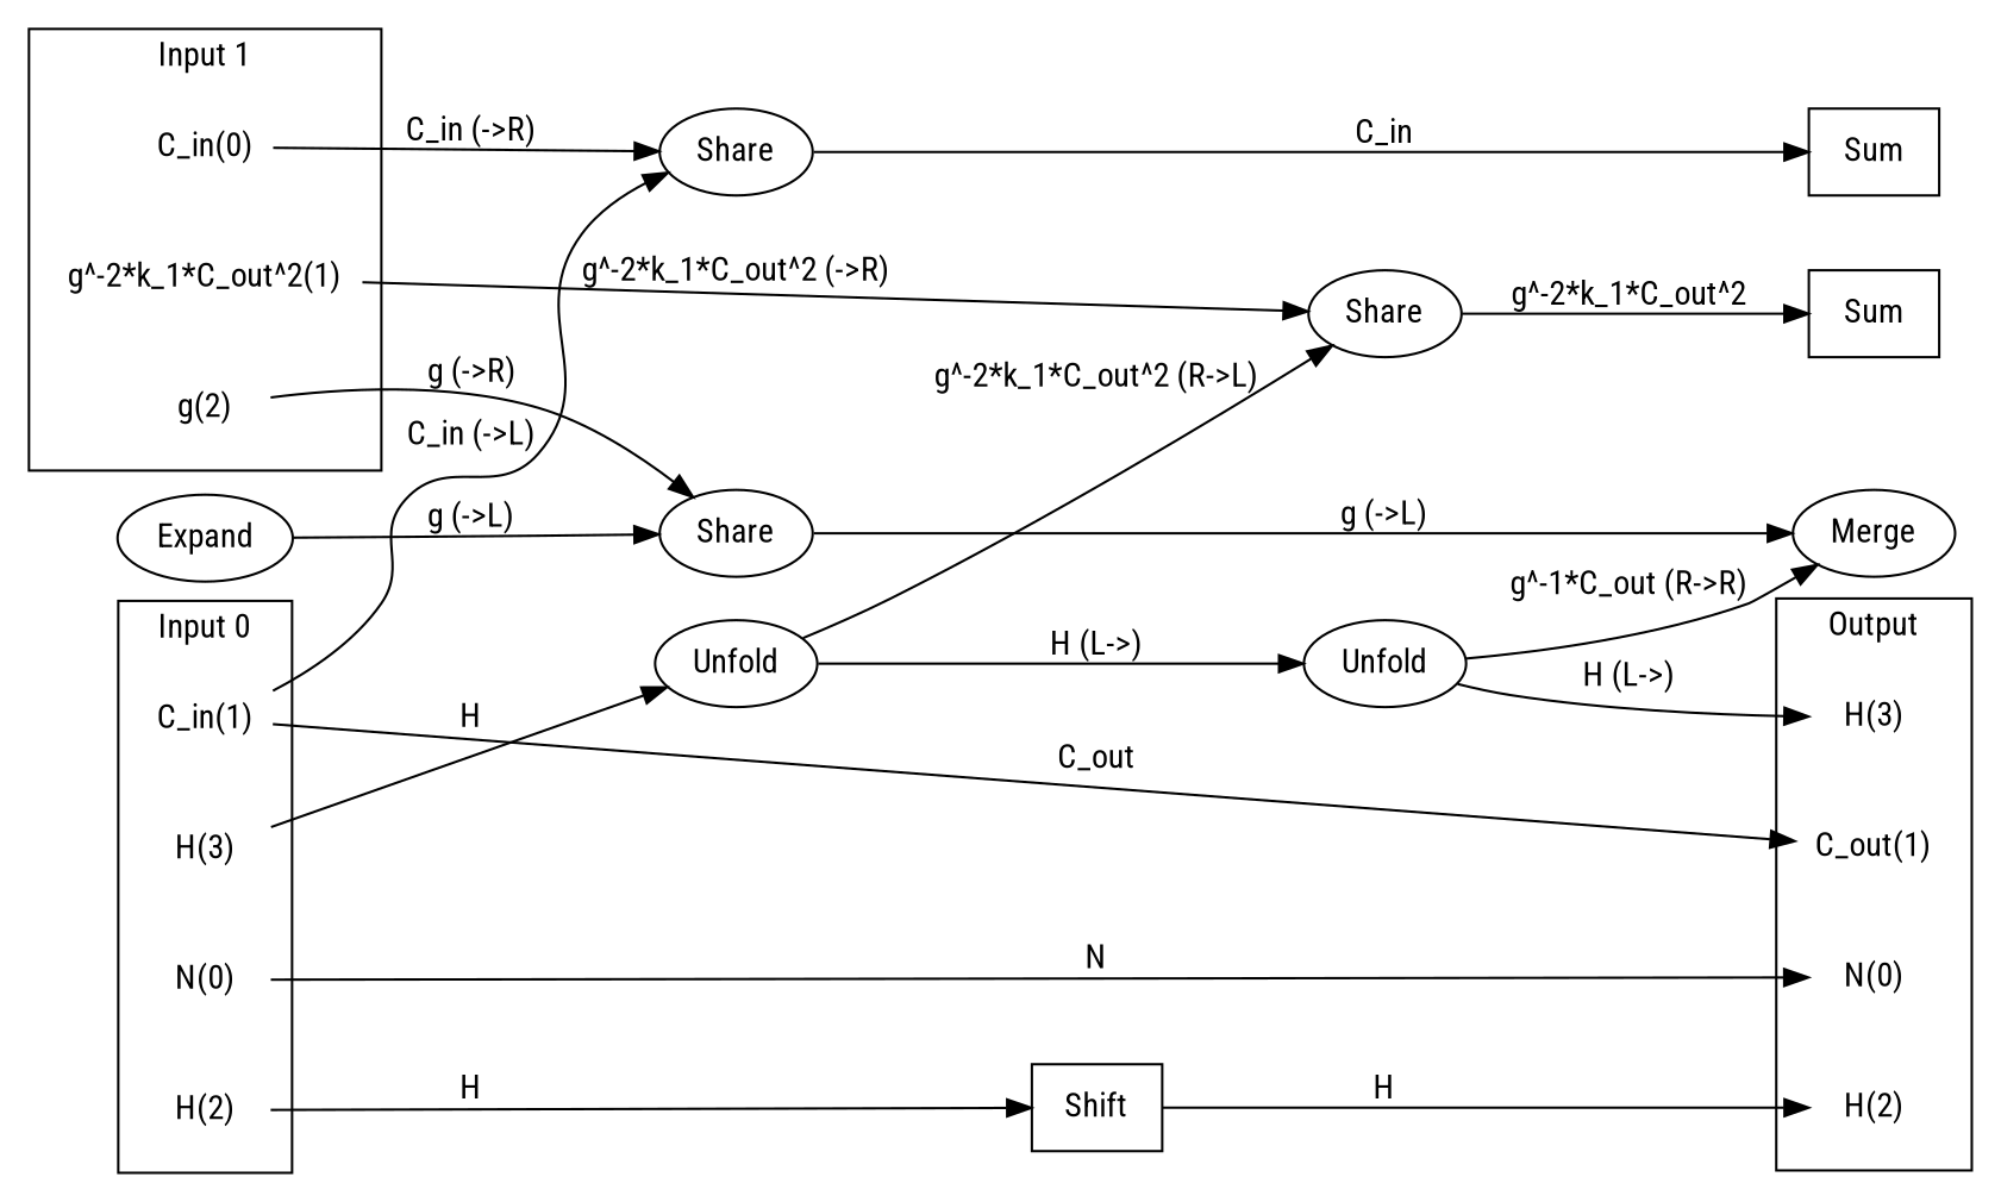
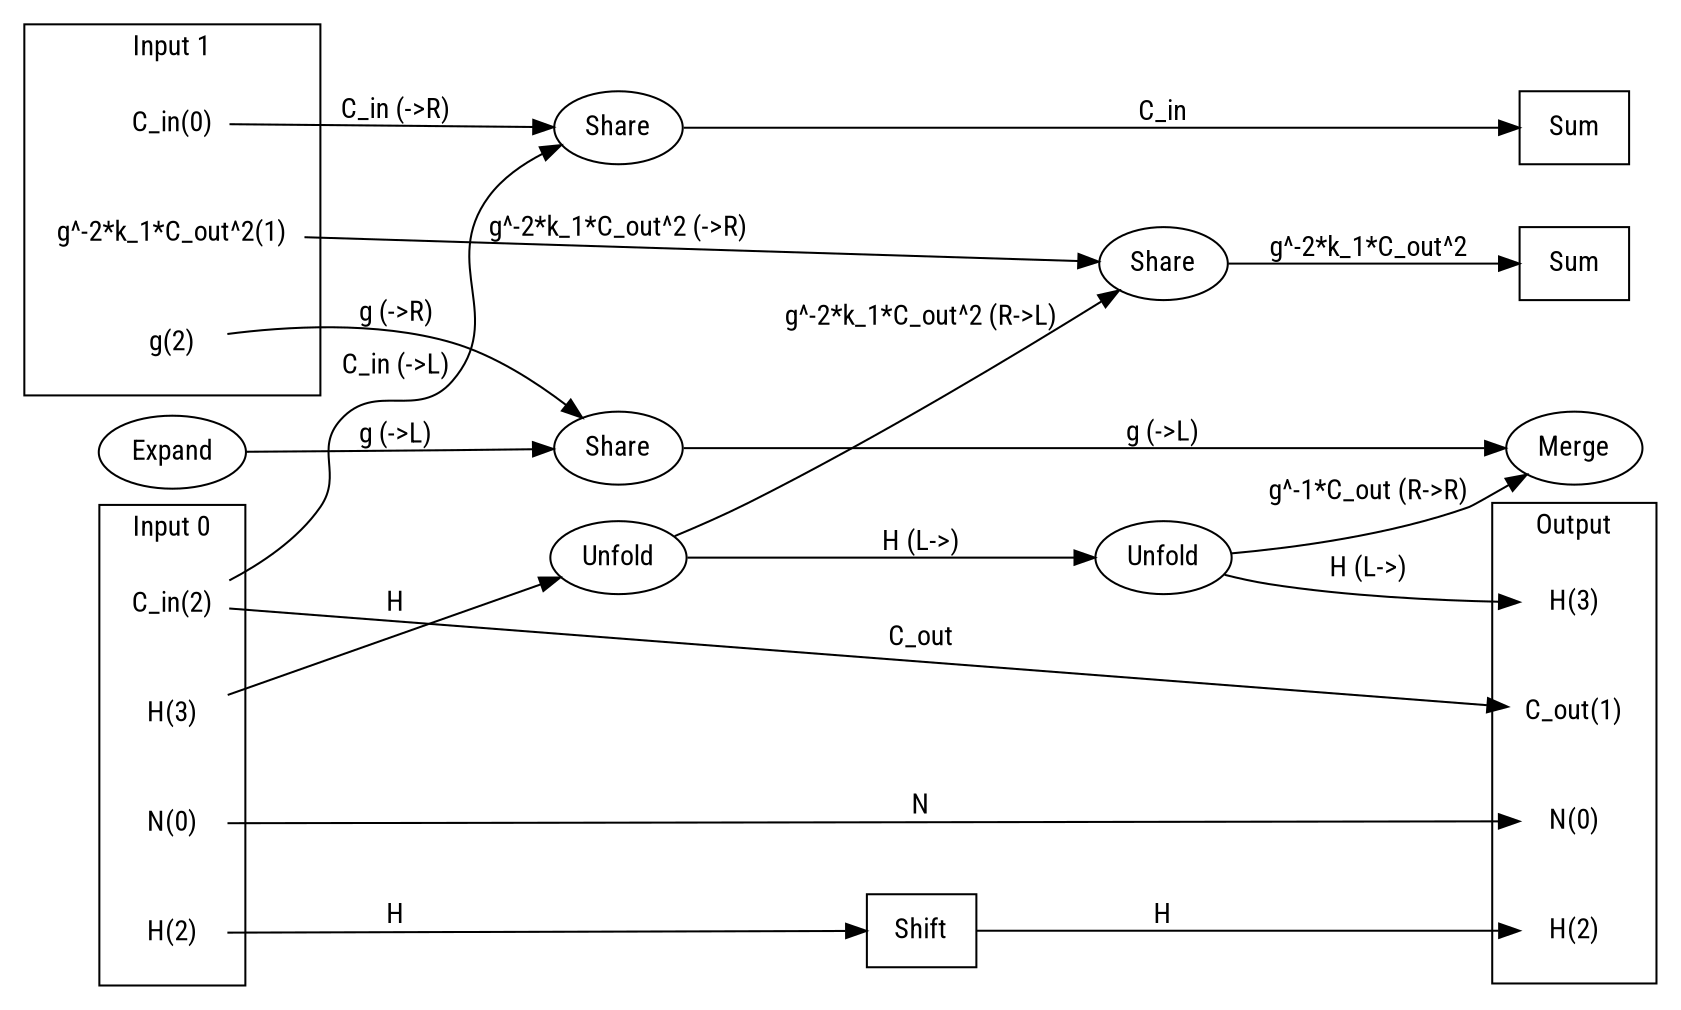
  digraph {
    fontname="Roboto Condensed"
    newrank=true
    rankdir=LR
    node [fontname="Roboto Condensed" shape=none]
    edge [fontname="Roboto Condensed"]
    n1 [label=Sum shape=box]
    n2 [label=Sum shape=box]
    n3 [label="N(0)"]
    n4 [label="C_out(1)"]
    n5 [label="H(2)"]
    n6 [label="H(3)"]
    n7 [label="N(0)"]
-   n8 [label="C_in(1)"]
+   n8 [label="C_in(2)"]
    n9 [label="H(2)"]
    n10 [label="H(3)"]
    n11 [label="C_in(0)"]
    n12 [label="g^-2*k_1*C_out^2(1)"]
    n13 [label="g(2)"]
    n14 [label=Share shape=""]
    n15 [label=Shift shape=box]
    n16 [label=Unfold shape=""]
    n17 [label=Share shape=""]
    n18 [label=Share shape=""]
    n19 [label=Unfold shape=""]
    n20 [label=Merge shape=""]
    n21 [label=Expand shape=""]
    subgraph sub_1 {
      rank=same
      n1
      n2
      n3
      n4
      n5
      n6
    }
    subgraph sub_2 {
      rank=same
      n7
      n8
      n9
      n10
      n11
      n12
      n13
    }
    subgraph cluster_3 {
      label=Output
      n3
      n4
      n5
      n6
    }
    subgraph cluster_4 {
      label="Input 0"
      n7
      n8
      n9
      n10
    }
    subgraph cluster_5 {
      label="Input 1"
      n11
      n12
      n13
    }
    n7 -> n3 [label=N]
    n8 -> n4 [label=C_out]
    n8 -> n14 [label="C_in (->L)"]
    n9 -> n15 [label=H]
    n10 -> n16 [label=H]
    n11 -> n14 [label="C_in (->R)"]
    n12 -> n17 [label="g^-2*k_1*C_out^2 (->R)"]
    n13 -> n18 [label="g (->R)"]
    n14 -> n2 [label=C_in]
    n15 -> n5 [label=H]
    n16 -> n17 [label="g^-2*k_1*C_out^2 (R->L)"]
    n16 -> n19 [label="H (L->)"]
    n17 -> n1 [label="g^-2*k_1*C_out^2"]
    n18 -> n20 [label="g (->L)"]
    n19 -> n6 [label="H (L->)"]
    n19 -> n20 [label="g^-1*C_out (R->R)"]
    n21 -> n18 [label="g (->L)"]
  }
